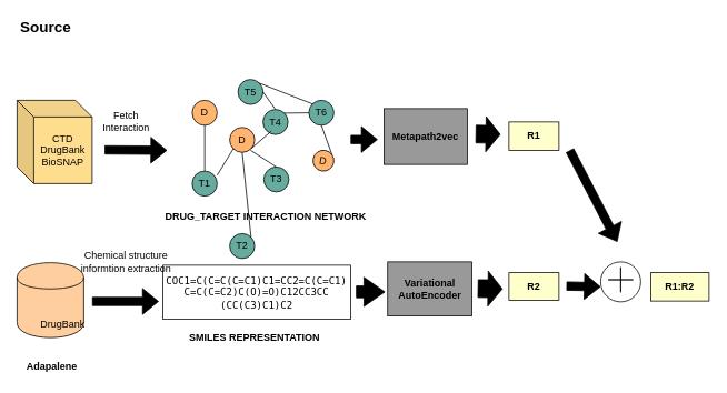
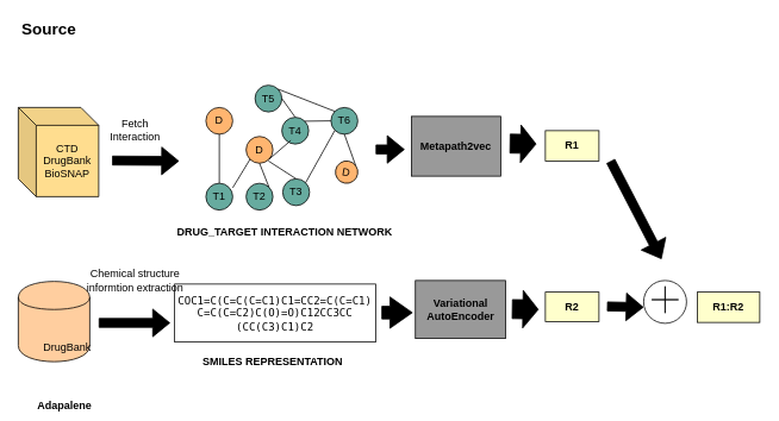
  <mxCell id="0" />
  <mxCell id="1" parent="0" />
  <mxCell id="2" value="" style="shape=cylinder;whiteSpace=wrap;html=1;boundedLbl=1;backgroundOutline=1;fillColor=#FFCE9F;" vertex="1" parent="1"><mxGeometry x="20" y="315" width="80" height="90" as="geometry" /></mxCell>
- <mxCell id="3" value="&lt;b&gt;Adapalene&lt;/b&gt;" style="text;html=1;strokeColor=none;fillColor=none;align=center;verticalAlign=middle;whiteSpace=wrap;rounded=0;" vertex="1" parent="1"><mxGeometry x="22" y="430" width="80" height="20" as="geometry" /></mxCell>
+ <mxCell id="3" value="&lt;b&gt;Adapalene&lt;/b&gt;" style="text;html=1;strokeColor=none;fillColor=none;align=center;verticalAlign=middle;whiteSpace=wrap;rounded=0;" vertex="1" parent="1"><mxGeometry x="32" y="445" width="80" height="20" as="geometry" /></mxCell>
  <mxCell id="4" value="&lt;b&gt;SMILES REPRESENTATION&lt;/b&gt;" style="text;html=1;strokeColor=none;fillColor=none;align=center;verticalAlign=middle;whiteSpace=wrap;rounded=0;" vertex="1" parent="1"><mxGeometry x="200" y="395" width="210" height="20" as="geometry" /></mxCell>
  <mxCell id="5" value="" style="shape=flexArrow;endArrow=classic;html=1;fillColor=#000000;" edge="1" parent="1"><mxGeometry width="50" height="50" relative="1" as="geometry"><mxPoint x="110" y="361.5" as="sourcePoint" /><mxPoint x="190" y="361.5" as="targetPoint" /></mxGeometry></mxCell>
  <mxCell id="6" value="DrugBank" style="text;html=1;strokeColor=none;fillColor=none;align=center;verticalAlign=middle;whiteSpace=wrap;rounded=0;" vertex="1" parent="1"><mxGeometry x="55" y="379" width="40" height="20" as="geometry" /></mxCell>
  <mxCell id="7" value="&lt;div&gt;CTD&lt;/div&gt;&lt;div&gt;DrugBank&lt;/div&gt;&lt;div&gt;BioSNAP&lt;br&gt;&lt;/div&gt;" style="shape=cube;whiteSpace=wrap;html=1;boundedLbl=1;backgroundOutline=1;darkOpacity=0.05;darkOpacity2=0.1;fillColor=#FFDD8F;" vertex="1" parent="1"><mxGeometry x="20" y="120" width="90" height="100" as="geometry" /></mxCell>
  <mxCell id="8" value="" style="shape=flexArrow;endArrow=classic;html=1;fillColor=#000000;" edge="1" parent="1"><mxGeometry width="50" height="50" relative="1" as="geometry"><mxPoint x="125" y="179.5" as="sourcePoint" /><mxPoint x="200" y="180" as="targetPoint" /></mxGeometry></mxCell>
  <mxCell id="9" value="&lt;pre&gt;&lt;font&gt;COC1=C(C=C(C=C1)C1=CC2=C(C=C1)&lt;br&gt;C=C(C=C2)C(O)=O)C12CC3CC&lt;br&gt;(CC(C3)C1)C2&lt;/font&gt;&lt;/pre&gt;" style="rounded=0;whiteSpace=wrap;html=1;" vertex="1" parent="1"><mxGeometry x="195" y="318" width="225" height="65" as="geometry" /></mxCell>
  <mxCell id="10" value="&lt;b&gt;Variational AutoEncoder&lt;/b&gt;" style="rounded=0;whiteSpace=wrap;html=1;fillColor=#999999;" vertex="1" parent="1"><mxGeometry x="464.5" y="314" width="101" height="65" as="geometry" /></mxCell>
  <mxCell id="11" value="" style="shape=flexArrow;endArrow=classic;html=1;width=14.167;endSize=7.975;fillColor=#000000;" edge="1" parent="1"><mxGeometry width="50" height="50" relative="1" as="geometry"><mxPoint x="426.5" y="350" as="sourcePoint" /><mxPoint x="461.5" y="350" as="targetPoint" /></mxGeometry></mxCell>
  <mxCell id="12" value="Chemical structure informtion extraction" style="text;html=1;strokeColor=none;fillColor=none;align=center;verticalAlign=middle;whiteSpace=wrap;rounded=0;" vertex="1" parent="1"><mxGeometry x="90.5" y="304" width="120" height="20" as="geometry" /></mxCell>
  <mxCell id="13" value="&lt;b&gt;R2&lt;/b&gt;" style="rounded=0;whiteSpace=wrap;html=1;fillColor=#FFFFCC;" vertex="1" parent="1"><mxGeometry x="610" y="327" width="60" height="33" as="geometry" /></mxCell>
  <mxCell id="14" value="&lt;font style=&quot;font-size: 18px&quot;&gt;&lt;b&gt;Source&lt;/b&gt;&lt;/font&gt;" style="text;html=1;resizable=0;points=[];autosize=1;align=left;verticalAlign=top;spacingTop=-4;" vertex="1" parent="1"><mxGeometry x="22" y="20" width="90" height="20" as="geometry" /></mxCell>
  <mxCell id="15" value="&lt;b&gt;R1&lt;/b&gt;" style="rounded=0;whiteSpace=wrap;html=1;fillColor=#FFFFCC;" vertex="1" parent="1"><mxGeometry x="610" y="146" width="60" height="34" as="geometry" /></mxCell>
  <mxCell id="16" value="&lt;div&gt;Fetch &lt;br&gt;&lt;/div&gt;&lt;div&gt;Interaction&lt;/div&gt;" style="text;html=1;strokeColor=none;fillColor=none;align=center;verticalAlign=middle;whiteSpace=wrap;rounded=0;" vertex="1" parent="1"><mxGeometry x="90.5" y="135" width="120" height="20" as="geometry" /></mxCell>
  <mxCell id="17" value="D" style="ellipse;whiteSpace=wrap;html=1;aspect=fixed;fillColor=#FFB570;" vertex="1" parent="1"><mxGeometry x="275" y="152.5" width="30" height="30" as="geometry" /></mxCell>
  <mxCell id="18" value="T3" style="ellipse;whiteSpace=wrap;html=1;aspect=fixed;fillColor=#67AB9F;" vertex="1" parent="1"><mxGeometry x="316" y="200" width="30" height="30" as="geometry" /></mxCell>
  <mxCell id="19" value="T4" style="ellipse;whiteSpace=wrap;html=1;aspect=fixed;fillColor=#67AB9F;" vertex="1" parent="1"><mxGeometry x="315" y="131" width="30" height="30" as="geometry" /></mxCell>
- <mxCell id="20" value="T2" style="ellipse;whiteSpace=wrap;html=1;aspect=fixed;fillColor=#67AB9F;" vertex="1" parent="1"><mxGeometry x="275" y="280" width="30" height="30" as="geometry" /></mxCell>
+ <mxCell id="20" value="T2" style="ellipse;whiteSpace=wrap;html=1;aspect=fixed;fillColor=#67AB9F;" vertex="1" parent="1"><mxGeometry x="275" y="205" width="30" height="30" as="geometry" /></mxCell>
  <mxCell id="21" value="T1" style="ellipse;whiteSpace=wrap;html=1;aspect=fixed;fillColor=#67AB9F;" vertex="1" parent="1"><mxGeometry x="230" y="205" width="30" height="30" as="geometry" /></mxCell>
  <mxCell id="22" value="D" style="ellipse;whiteSpace=wrap;html=1;aspect=fixed;fillColor=#FFB570;" vertex="1" parent="1"><mxGeometry x="230" y="120" width="30" height="30" as="geometry" /></mxCell>
  <mxCell id="23" value="T5" style="ellipse;whiteSpace=wrap;html=1;aspect=fixed;fillColor=#67AB9F;" vertex="1" parent="1"><mxGeometry x="285" y="95" width="30" height="30" as="geometry" /></mxCell>
  <mxCell id="24" value="T6" style="ellipse;whiteSpace=wrap;html=1;aspect=fixed;fillColor=#67AB9F;" vertex="1" parent="1"><mxGeometry x="370" y="120" width="30" height="30" as="geometry" /></mxCell>
  <mxCell id="25" value="D" style="ellipse;whiteSpace=wrap;html=1;aspect=fixed;rotation=10;direction=south;fillColor=#FFB570;" vertex="1" parent="1"><mxGeometry x="375" y="180" width="25" height="25" as="geometry" /></mxCell>
  <mxCell id="26" value="" style="endArrow=none;html=1;entryX=0;entryY=1;entryDx=0;entryDy=0;" edge="1" parent="1" target="17"><mxGeometry width="50" height="50" relative="1" as="geometry"><mxPoint x="260" y="210" as="sourcePoint" /><mxPoint x="270" y="170" as="targetPoint" /></mxGeometry></mxCell>
  <mxCell id="27" value="" style="endArrow=none;html=1;exitX=1;exitY=1;exitDx=0;exitDy=0;" edge="1" parent="1" source="17"><mxGeometry width="50" height="50" relative="1" as="geometry"><mxPoint x="305" y="187" as="sourcePoint" /><mxPoint x="325" y="157" as="targetPoint" /></mxGeometry></mxCell>
  <mxCell id="28" value="" style="endArrow=none;html=1;entryX=0.5;entryY=1;entryDx=0;entryDy=0;exitX=1;exitY=0;exitDx=0;exitDy=0;" edge="1" parent="1" source="20" target="17"><mxGeometry width="50" height="50" relative="1" as="geometry"><mxPoint x="300" y="200" as="sourcePoint" /><mxPoint x="289.684" y="188.316" as="targetPoint" /></mxGeometry></mxCell>
  <mxCell id="29" value="" style="endArrow=none;html=1;exitX=0.5;exitY=0;exitDx=0;exitDy=0;" edge="1" parent="1" source="18"><mxGeometry width="50" height="50" relative="1" as="geometry"><mxPoint x="310.737" y="219.895" as="sourcePoint" /><mxPoint x="300" y="180" as="targetPoint" /></mxGeometry></mxCell>
+ <mxCell id="30" value="" style="endArrow=none;html=1;exitX=0;exitY=1;exitDx=0;exitDy=0;entryX=1;entryY=0;entryDx=0;entryDy=0;" edge="1" parent="1" source="24" target="18"><mxGeometry width="50" height="50" relative="1" as="geometry"><mxPoint x="340.211" y="210.421" as="sourcePoint" /><mxPoint x="310" y="190" as="targetPoint" /></mxGeometry></mxCell>
  <mxCell id="31" value="" style="endArrow=none;html=1;exitX=0;exitY=0.5;exitDx=0;exitDy=0;entryX=1;entryY=0;entryDx=0;entryDy=0;" edge="1" parent="1" source="24" target="19"><mxGeometry width="50" height="50" relative="1" as="geometry"><mxPoint x="373.895" y="155.684" as="sourcePoint" /><mxPoint x="350.737" y="214.632" as="targetPoint" /></mxGeometry></mxCell>
  <mxCell id="32" value="" style="endArrow=none;html=1;entryX=0;entryY=0;entryDx=0;entryDy=0;exitX=0.5;exitY=1;exitDx=0;exitDy=0;" edge="1" parent="1" source="24" target="25"><mxGeometry width="50" height="50" relative="1" as="geometry"><mxPoint x="374" y="156" as="sourcePoint" /><mxPoint x="350.737" y="214.632" as="targetPoint" /></mxGeometry></mxCell>
  <mxCell id="33" value="" style="endArrow=none;html=1;exitX=1;exitY=0.5;exitDx=0;exitDy=0;entryX=0.5;entryY=0;entryDx=0;entryDy=0;" edge="1" parent="1" source="23" target="19"><mxGeometry width="50" height="50" relative="1" as="geometry"><mxPoint x="310.737" y="188.316" as="sourcePoint" /><mxPoint x="335" y="167" as="targetPoint" /></mxGeometry></mxCell>
  <mxCell id="34" value="" style="endArrow=none;html=1;exitX=0;exitY=0;exitDx=0;exitDy=0;entryX=1;entryY=0;entryDx=0;entryDy=0;" edge="1" parent="1" source="24" target="23"><mxGeometry width="50" height="50" relative="1" as="geometry"><mxPoint x="373.895" y="155.684" as="sourcePoint" /><mxPoint x="310" y="90" as="targetPoint" /></mxGeometry></mxCell>
  <mxCell id="35" value="" style="endArrow=none;html=1;entryX=0.5;entryY=1;entryDx=0;entryDy=0;exitX=0.5;exitY=0;exitDx=0;exitDy=0;" edge="1" parent="1" source="21" target="22"><mxGeometry width="50" height="50" relative="1" as="geometry"><mxPoint x="245" y="200" as="sourcePoint" /><mxPoint x="310" y="190" as="targetPoint" /></mxGeometry></mxCell>
  <mxCell id="36" value="&lt;b&gt;Metapath2vec&lt;/b&gt;" style="rounded=0;whiteSpace=wrap;html=1;fillColor=#999999;" vertex="1" parent="1"><mxGeometry x="460" y="130" width="100" height="67" as="geometry" /></mxCell>
  <mxCell id="37" value="" style="shape=flexArrow;endArrow=classic;html=1;fillColor=#000000;" edge="1" parent="1"><mxGeometry width="50" height="50" relative="1" as="geometry"><mxPoint x="420" y="167" as="sourcePoint" /><mxPoint x="452.5" y="167" as="targetPoint" /></mxGeometry></mxCell>
  <mxCell id="38" value="" style="shape=flexArrow;endArrow=classic;html=1;width=21.25;endSize=5.375;fillColor=#000000;" edge="1" parent="1"><mxGeometry width="50" height="50" relative="1" as="geometry"><mxPoint x="570" y="160.5" as="sourcePoint" /><mxPoint x="600" y="161" as="targetPoint" /></mxGeometry></mxCell>
  <mxCell id="39" value="&lt;b&gt;DRUG_TARGET INTERACTION NETWORK&lt;/b&gt;" style="text;html=1;strokeColor=none;fillColor=none;align=center;verticalAlign=middle;whiteSpace=wrap;rounded=0;" vertex="1" parent="1"><mxGeometry x="167" y="250" width="303" height="20" as="geometry" /></mxCell>
  <mxCell id="40" value="" style="shape=flexArrow;endArrow=classic;html=1;width=21.25;endSize=5.375;fillColor=#000000;" edge="1" parent="1"><mxGeometry width="50" height="50" relative="1" as="geometry"><mxPoint x="572.5" y="346" as="sourcePoint" /><mxPoint x="602.5" y="346.5" as="targetPoint" /></mxGeometry></mxCell>
  <mxCell id="41" value="" style="ellipse;whiteSpace=wrap;html=1;aspect=fixed;" vertex="1" parent="1"><mxGeometry x="720" y="314" width="48" height="48" as="geometry" /></mxCell>
  <mxCell id="42" value="" style="shape=cross;whiteSpace=wrap;html=1;size=0;" vertex="1" parent="1"><mxGeometry x="729" y="320.5" width="30" height="30" as="geometry" /></mxCell>
  <mxCell id="43" value="" style="shape=flexArrow;endArrow=classic;html=1;fillColor=#000000;" edge="1" parent="1"><mxGeometry width="50" height="50" relative="1" as="geometry"><mxPoint x="679" y="343" as="sourcePoint" /><mxPoint x="720" y="344" as="targetPoint" /></mxGeometry></mxCell>
  <mxCell id="44" value="" style="shape=flexArrow;endArrow=classic;html=1;fillColor=#000000;" edge="1" parent="1"><mxGeometry width="50" height="50" relative="1" as="geometry"><mxPoint x="683" y="180" as="sourcePoint" /><mxPoint x="740" y="290" as="targetPoint" /></mxGeometry></mxCell>
  <mxCell id="45" value="&lt;b&gt;R1:R2&lt;/b&gt;" style="rounded=0;whiteSpace=wrap;html=1;fillColor=#FFFFCC;" vertex="1" parent="1"><mxGeometry x="780" y="327" width="70" height="34" as="geometry" /></mxCell>
